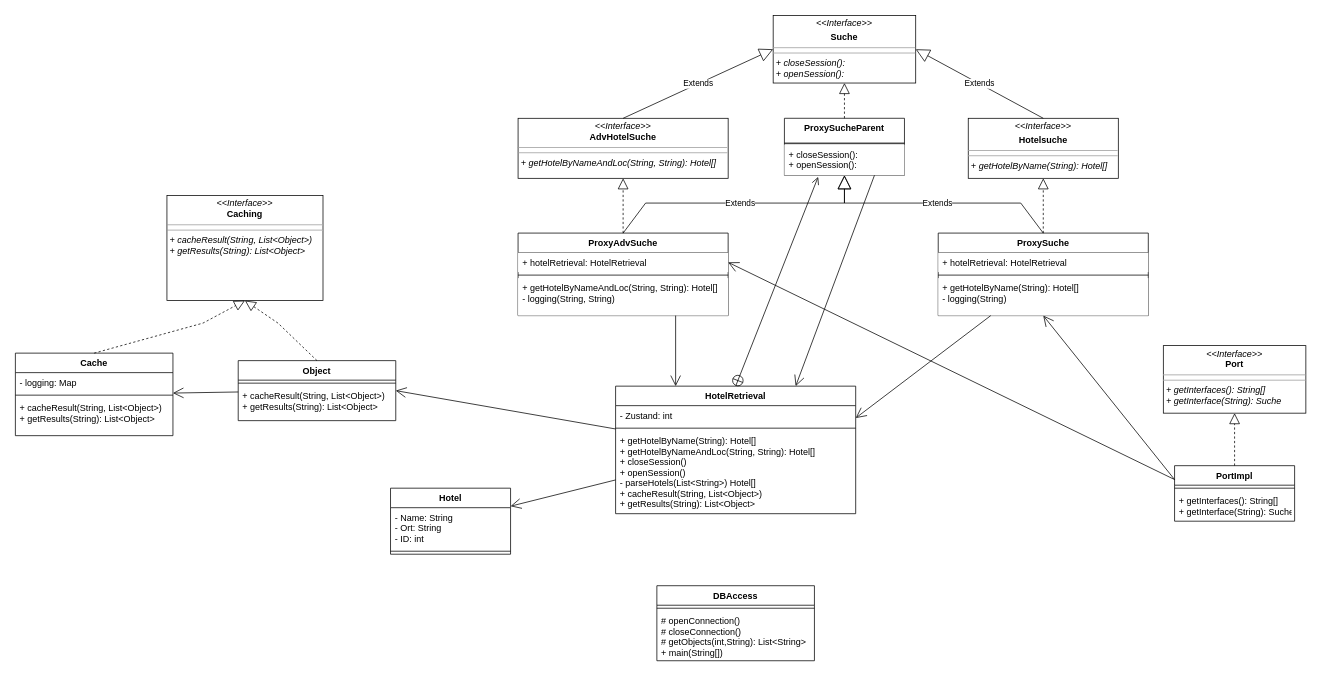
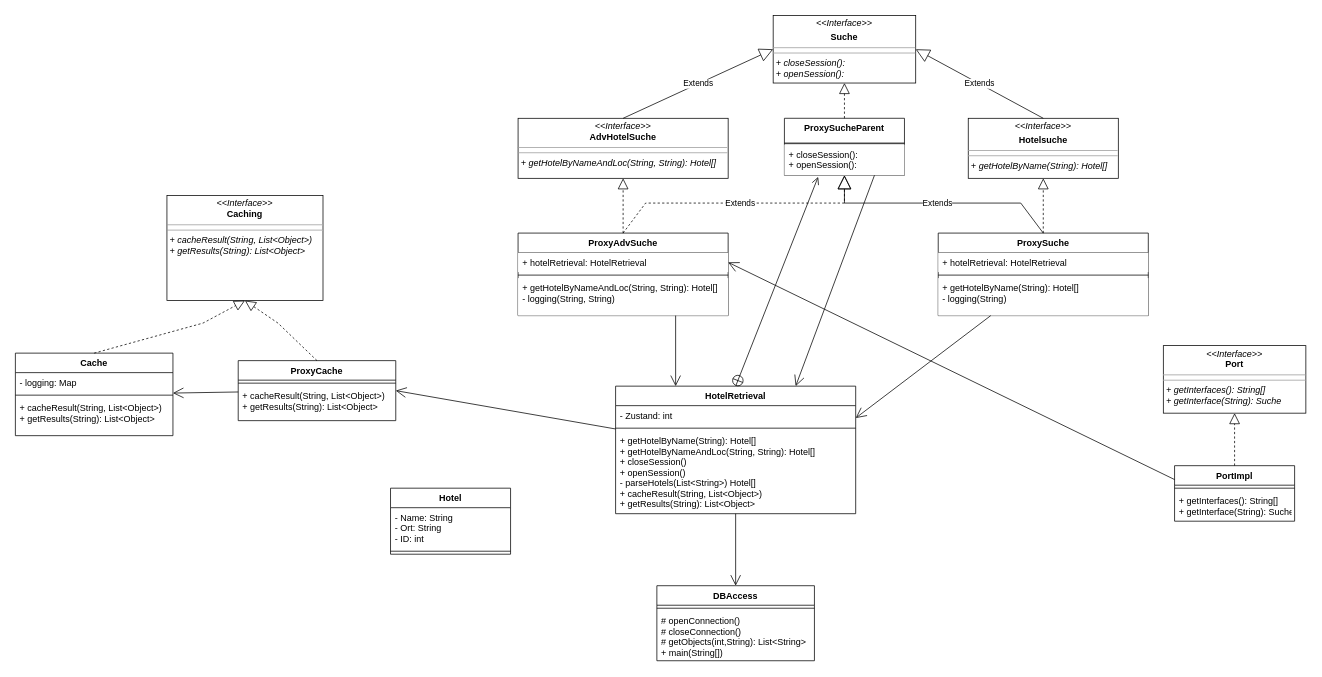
  <mxCell id="0" />
  <mxCell id="1" parent="0" />
  <mxCell id="2" value="&lt;p style=&quot;margin: 0px ; margin-top: 4px ; text-align: center&quot;&gt;&lt;i&gt;&amp;lt;&amp;lt;Interface&amp;gt;&amp;gt;&lt;b&gt;&lt;br&gt;&lt;/b&gt;&lt;/i&gt;&lt;/p&gt;&lt;p style=&quot;margin: 0px ; margin-top: 4px ; text-align: center&quot;&gt;&lt;b&gt;Suche&lt;/b&gt;&lt;i&gt;&lt;br&gt;&lt;/i&gt;&lt;/p&gt;&lt;hr size=&quot;1&quot;&gt;&lt;hr size=&quot;1&quot;&gt;&lt;p style=&quot;margin: 0px ; margin-left: 4px&quot;&gt;&lt;i&gt;+ closeSession(): &lt;br&gt;+ openSession():&lt;br&gt;&lt;/i&gt;&lt;/p&gt;" style="verticalAlign=top;align=left;overflow=fill;fontSize=12;fontFamily=Helvetica;html=1;" parent="1" vertex="1"><mxGeometry x="1030" y="20" width="190" height="90" as="geometry" /></mxCell>
  <mxCell id="3" value="&lt;p style=&quot;margin: 0px ; margin-top: 4px ; text-align: center&quot;&gt;&lt;i&gt;&amp;lt;&amp;lt;Interface&amp;gt;&amp;gt;&lt;br&gt;&lt;/i&gt;&lt;b&gt;AdvHotelSuche&lt;/b&gt;&lt;i&gt;&lt;br&gt;&lt;/i&gt;&lt;/p&gt;&lt;hr size=&quot;1&quot;&gt;&lt;hr size=&quot;1&quot;&gt;&lt;p style=&quot;margin: 0px ; margin-left: 4px&quot;&gt;&lt;i&gt;+ getHotelByNameAndLoc(String, String): Hotel[]&lt;br&gt;&lt;/i&gt;&lt;/p&gt;" style="verticalAlign=top;align=left;overflow=fill;fontSize=12;fontFamily=Helvetica;html=1;" parent="1" vertex="1"><mxGeometry x="690" y="157" width="280" height="80" as="geometry" /></mxCell>
  <mxCell id="4" value="&lt;p style=&quot;margin: 0px ; margin-top: 4px ; text-align: center&quot;&gt;&lt;i&gt;&amp;lt;&amp;lt;Interface&amp;gt;&amp;gt;&lt;/i&gt;&lt;b&gt;&lt;br&gt;&lt;/b&gt;&lt;/p&gt;&lt;p style=&quot;margin: 0px ; margin-top: 4px ; text-align: center&quot;&gt;&lt;b&gt;Hotelsuche&lt;/b&gt;&lt;br&gt;&lt;b&gt;&lt;/b&gt;&lt;/p&gt;&lt;hr size=&quot;1&quot;&gt;&lt;hr size=&quot;1&quot;&gt;&lt;p style=&quot;margin: 0px ; margin-left: 4px&quot;&gt;&lt;i&gt;+ getHotelByName(String): Hotel[]&lt;/i&gt;&lt;br&gt;&lt;/p&gt;" style="verticalAlign=top;align=left;overflow=fill;fontSize=12;fontFamily=Helvetica;html=1;" parent="1" vertex="1"><mxGeometry x="1290" y="157" width="200" height="80" as="geometry" /></mxCell>
  <mxCell id="5" value="ProxySucheParent" style="swimlane;fontStyle=1;align=center;verticalAlign=top;childLayout=stackLayout;horizontal=1;startSize=33;horizontalStack=0;resizeParent=1;resizeParentMax=0;resizeLast=0;collapsible=1;marginBottom=0;fillColor=default;" parent="1" vertex="1"><mxGeometry x="1045" y="157" width="160" height="76" as="geometry" /></mxCell>
  <mxCell id="6" value="" style="line;strokeWidth=1;align=left;verticalAlign=middle;spacingTop=-1;spacingLeft=3;spacingRight=3;rotatable=0;labelPosition=right;points=[];portConstraint=eastwest;" parent="5" vertex="1"><mxGeometry y="33" width="160" height="2" as="geometry" /></mxCell>
  <mxCell id="7" value="+ closeSession(): &#10;+ openSession():" style="text;align=left;verticalAlign=top;spacingLeft=4;spacingRight=4;overflow=hidden;rotatable=0;points=[[0,0.5],[1,0.5]];portConstraint=eastwest;fillColor=default;" parent="5" vertex="1"><mxGeometry y="35" width="160" height="41" as="geometry" /></mxCell>
  <mxCell id="8" value="ProxyAdvSuche" style="swimlane;fontStyle=1;align=center;verticalAlign=top;childLayout=stackLayout;horizontal=1;startSize=26;horizontalStack=0;resizeParent=1;resizeParentMax=0;resizeLast=0;collapsible=1;marginBottom=0;" parent="1" vertex="1"><mxGeometry x="690" y="310" width="280" height="110" as="geometry" /></mxCell>
  <mxCell id="9" value="+ hotelRetrieval: HotelRetrieval" style="text;strokeColor=none;fillColor=default;align=left;verticalAlign=top;spacingLeft=4;spacingRight=4;overflow=hidden;rotatable=0;points=[[0,0.5],[1,0.5]];portConstraint=eastwest;" parent="8" vertex="1"><mxGeometry y="26" width="280" height="26" as="geometry" /></mxCell>
  <mxCell id="10" value="" style="line;strokeWidth=1;fillColor=none;align=left;verticalAlign=middle;spacingTop=-1;spacingLeft=3;spacingRight=3;rotatable=0;labelPosition=right;points=[];portConstraint=eastwest;" parent="8" vertex="1"><mxGeometry y="52" width="280" height="8" as="geometry" /></mxCell>
  <mxCell id="11" value="+ getHotelByNameAndLoc(String, String): Hotel[]&#10;- logging(String, String)&#10;" style="text;strokeColor=none;fillColor=default;align=left;verticalAlign=top;spacingLeft=4;spacingRight=4;overflow=hidden;rotatable=0;points=[[0,0.5],[1,0.5]];portConstraint=eastwest;" parent="8" vertex="1"><mxGeometry y="60" width="280" height="50" as="geometry" /></mxCell>
  <mxCell id="12" value="ProxySuche" style="swimlane;fontStyle=1;align=center;verticalAlign=top;childLayout=stackLayout;horizontal=1;startSize=26;horizontalStack=0;resizeParent=1;resizeParentMax=0;resizeLast=0;collapsible=1;marginBottom=0;" parent="1" vertex="1"><mxGeometry x="1250" y="310" width="280" height="110" as="geometry" /></mxCell>
  <mxCell id="13" value="+ hotelRetrieval: HotelRetrieval" style="text;strokeColor=none;fillColor=default;align=left;verticalAlign=top;spacingLeft=4;spacingRight=4;overflow=hidden;rotatable=0;points=[[0,0.5],[1,0.5]];portConstraint=eastwest;" parent="12" vertex="1"><mxGeometry y="26" width="280" height="26" as="geometry" /></mxCell>
  <mxCell id="14" value="" style="line;strokeWidth=1;fillColor=#FFFFFF;align=left;verticalAlign=middle;spacingTop=-1;spacingLeft=3;spacingRight=3;rotatable=0;labelPosition=right;points=[];portConstraint=eastwest;gradientColor=none;" parent="12" vertex="1"><mxGeometry y="52" width="280" height="8" as="geometry" /></mxCell>
  <mxCell id="15" value="+ getHotelByName(String): Hotel[]&#10;- logging(String)&#10;" style="text;strokeColor=none;fillColor=default;align=left;verticalAlign=top;spacingLeft=4;spacingRight=4;overflow=hidden;rotatable=0;points=[[0,0.5],[1,0.5]];portConstraint=eastwest;" parent="12" vertex="1"><mxGeometry y="60" width="280" height="50" as="geometry" /></mxCell>
- <mxCell id="16" value="Extends" style="endArrow=block;endSize=16;endFill=0;html=1;rounded=0;exitX=0.5;exitY=0;exitDx=0;exitDy=0;entryX=0.5;entryY=1;entryDx=0;entryDy=0;" parent="1" source="8" target="5" edge="1"><mxGeometry width="160" relative="1" as="geometry"><mxPoint x="1060" y="300" as="sourcePoint" /><mxPoint x="1080" y="240" as="targetPoint" /><Array as="points"><mxPoint x="860" y="270" /><mxPoint x="1125" y="270" /></Array></mxGeometry></mxCell>
+ <mxCell id="16" value="Extends" style="endArrow=block;endSize=16;endFill=0;html=1;rounded=0;exitX=0.5;exitY=0;exitDx=0;exitDy=0;entryX=0.5;entryY=1;entryDx=0;entryDy=0;dashed=1;" parent="1" source="8" target="5" edge="1"><mxGeometry width="160" relative="1" as="geometry"><mxPoint x="1060" y="300" as="sourcePoint" /><mxPoint x="1080" y="240" as="targetPoint" /><Array as="points"><mxPoint x="860" y="270" /><mxPoint x="1125" y="270" /></Array></mxGeometry></mxCell>
  <mxCell id="17" value="Extends" style="endArrow=block;endSize=16;endFill=0;html=1;rounded=0;exitX=0.5;exitY=0;exitDx=0;exitDy=0;entryX=0.5;entryY=1;entryDx=0;entryDy=0;" parent="1" source="12" target="5" edge="1"><mxGeometry width="160" relative="1" as="geometry"><mxPoint x="1060" y="300" as="sourcePoint" /><mxPoint x="1190" y="250" as="targetPoint" /><Array as="points"><mxPoint x="1360" y="270" /><mxPoint x="1125" y="270" /></Array></mxGeometry></mxCell>
  <mxCell id="18" value="" style="endArrow=block;dashed=1;endFill=0;endSize=12;html=1;rounded=0;exitX=0.5;exitY=0;exitDx=0;exitDy=0;entryX=0.5;entryY=1;entryDx=0;entryDy=0;" parent="1" source="8" target="3" edge="1"><mxGeometry width="160" relative="1" as="geometry"><mxPoint x="1060" y="300" as="sourcePoint" /><mxPoint x="1220" y="300" as="targetPoint" /></mxGeometry></mxCell>
  <mxCell id="19" value="" style="endArrow=block;dashed=1;endFill=0;endSize=12;html=1;rounded=0;exitX=0.5;exitY=0;exitDx=0;exitDy=0;entryX=0.5;entryY=1;entryDx=0;entryDy=0;" parent="1" source="12" target="4" edge="1"><mxGeometry width="160" relative="1" as="geometry"><mxPoint x="1060" y="300" as="sourcePoint" /><mxPoint x="1220" y="300" as="targetPoint" /></mxGeometry></mxCell>
  <mxCell id="20" value="" style="endArrow=block;dashed=1;endFill=0;endSize=12;html=1;rounded=0;exitX=0.5;exitY=0;exitDx=0;exitDy=0;entryX=0.5;entryY=1;entryDx=0;entryDy=0;" parent="1" source="5" target="2" edge="1"><mxGeometry width="160" relative="1" as="geometry"><mxPoint x="1060" y="300" as="sourcePoint" /><mxPoint x="1220" y="300" as="targetPoint" /></mxGeometry></mxCell>
  <mxCell id="21" value="Extends" style="endArrow=block;endSize=16;endFill=0;html=1;rounded=0;exitX=0.5;exitY=0;exitDx=0;exitDy=0;entryX=0;entryY=0.5;entryDx=0;entryDy=0;" parent="1" source="3" target="2" edge="1"><mxGeometry width="160" relative="1" as="geometry"><mxPoint x="930" y="480" as="sourcePoint" /><mxPoint x="1090" y="480" as="targetPoint" /></mxGeometry></mxCell>
  <mxCell id="22" value="Extends" style="endArrow=block;endSize=16;endFill=0;html=1;rounded=0;exitX=0.5;exitY=0;exitDx=0;exitDy=0;entryX=1;entryY=0.5;entryDx=0;entryDy=0;" parent="1" source="4" target="2" edge="1"><mxGeometry width="160" relative="1" as="geometry"><mxPoint x="1060" y="300" as="sourcePoint" /><mxPoint x="1220" y="300" as="targetPoint" /></mxGeometry></mxCell>
  <mxCell id="23" value="Hotel" style="swimlane;fontStyle=1;align=center;verticalAlign=top;childLayout=stackLayout;horizontal=1;startSize=26;horizontalStack=0;resizeParent=1;resizeParentMax=0;resizeLast=0;collapsible=1;marginBottom=0;" parent="1" vertex="1"><mxGeometry x="520" y="650" width="160" height="88" as="geometry" /></mxCell>
  <mxCell id="24" value="- Name: String&#10;- Ort: String&#10;- ID: int&#10;" style="text;strokeColor=none;fillColor=none;align=left;verticalAlign=top;spacingLeft=4;spacingRight=4;overflow=hidden;rotatable=0;points=[[0,0.5],[1,0.5]];portConstraint=eastwest;" parent="23" vertex="1"><mxGeometry y="26" width="160" height="54" as="geometry" /></mxCell>
  <mxCell id="25" value="" style="line;strokeWidth=1;fillColor=none;align=left;verticalAlign=middle;spacingTop=-1;spacingLeft=3;spacingRight=3;rotatable=0;labelPosition=right;points=[];portConstraint=eastwest;" parent="23" vertex="1"><mxGeometry y="80" width="160" height="8" as="geometry" /></mxCell>
  <mxCell id="26" value="DBAccess" style="swimlane;fontStyle=1;align=center;verticalAlign=top;childLayout=stackLayout;horizontal=1;startSize=26;horizontalStack=0;resizeParent=1;resizeParentMax=0;resizeLast=0;collapsible=1;marginBottom=0;" parent="1" vertex="1"><mxGeometry x="875" y="780" width="210" height="100" as="geometry" /></mxCell>
  <mxCell id="27" value="" style="line;strokeWidth=1;fillColor=none;align=left;verticalAlign=middle;spacingTop=-1;spacingLeft=3;spacingRight=3;rotatable=0;labelPosition=right;points=[];portConstraint=eastwest;" parent="26" vertex="1"><mxGeometry y="26" width="210" height="8" as="geometry" /></mxCell>
  <mxCell id="28" value="# openConnection()&#10;# closeConnection()&#10;# getObjects(int,String): List&lt;String&gt;&#10;+ main(String[])&#10;" style="text;strokeColor=none;fillColor=none;align=left;verticalAlign=top;spacingLeft=4;spacingRight=4;overflow=hidden;rotatable=0;points=[[0,0.5],[1,0.5]];portConstraint=eastwest;" parent="26" vertex="1"><mxGeometry y="34" width="210" height="66" as="geometry" /></mxCell>
  <mxCell id="29" value="&lt;p style=&quot;margin: 0px ; margin-top: 4px ; text-align: center&quot;&gt;&lt;i&gt;&amp;lt;&amp;lt;Interface&amp;gt;&amp;gt;&lt;/i&gt;&lt;br&gt;&lt;b&gt;Port&lt;/b&gt;&lt;br&gt;&lt;/p&gt;&lt;hr size=&quot;1&quot;&gt;&lt;hr size=&quot;1&quot;&gt;&lt;p style=&quot;margin: 0px ; margin-left: 4px&quot;&gt;&lt;i&gt;+ getInterfaces(): String[]&lt;br&gt;+ getInterface(String): Suche&lt;br&gt;&lt;/i&gt;&lt;/p&gt;" style="verticalAlign=top;align=left;overflow=fill;fontSize=12;fontFamily=Helvetica;html=1;" parent="1" vertex="1"><mxGeometry x="1550" y="460" width="190" height="90" as="geometry" /></mxCell>
  <mxCell id="30" value="PortImpl" style="swimlane;fontStyle=1;align=center;verticalAlign=top;childLayout=stackLayout;horizontal=1;startSize=26;horizontalStack=0;resizeParent=1;resizeParentMax=0;resizeLast=0;collapsible=1;marginBottom=0;" parent="1" vertex="1"><mxGeometry x="1565" y="620" width="160" height="74" as="geometry" /></mxCell>
  <mxCell id="31" value="" style="line;strokeWidth=1;fillColor=none;align=left;verticalAlign=middle;spacingTop=-1;spacingLeft=3;spacingRight=3;rotatable=0;labelPosition=right;points=[];portConstraint=eastwest;" parent="30" vertex="1"><mxGeometry y="26" width="160" height="8" as="geometry" /></mxCell>
  <mxCell id="32" value="+ getInterfaces(): String[]&#10;+ getInterface(String): Suche" style="text;strokeColor=none;fillColor=none;align=left;verticalAlign=top;spacingLeft=4;spacingRight=4;overflow=hidden;rotatable=0;points=[[0,0.5],[1,0.5]];portConstraint=eastwest;" parent="30" vertex="1"><mxGeometry y="34" width="160" height="40" as="geometry" /></mxCell>
  <mxCell id="33" value="" style="endArrow=block;dashed=1;endFill=0;endSize=12;html=1;rounded=0;exitX=0.5;exitY=0;exitDx=0;exitDy=0;entryX=0.5;entryY=1;entryDx=0;entryDy=0;" parent="1" source="30" target="29" edge="1"><mxGeometry width="160" relative="1" as="geometry"><mxPoint x="1110" y="420" as="sourcePoint" /><mxPoint x="1270" y="420" as="targetPoint" /></mxGeometry></mxCell>
  <mxCell id="34" value="&lt;p style=&quot;margin: 0px ; margin-top: 4px ; text-align: center&quot;&gt;&lt;i&gt;&amp;lt;&amp;lt;Interface&amp;gt;&amp;gt;&lt;/i&gt;&lt;br&gt;&lt;b&gt;Caching&lt;/b&gt;&lt;br&gt;&lt;/p&gt;&lt;hr size=&quot;1&quot;&gt;&lt;hr size=&quot;1&quot;&gt;&lt;p style=&quot;margin: 0px ; margin-left: 4px&quot;&gt;&lt;i&gt;+ cacheResult(String, List&amp;lt;Object&amp;gt;)&lt;/i&gt;&lt;/p&gt;&lt;p style=&quot;margin: 0px ; margin-left: 4px&quot;&gt;&lt;i&gt;+ getResults(String): List&amp;lt;Object&amp;gt;&lt;/i&gt;&lt;br&gt;&lt;/p&gt;" style="verticalAlign=top;align=left;overflow=fill;fontSize=12;fontFamily=Helvetica;html=1;" parent="1" vertex="1"><mxGeometry x="222" y="260" width="208" height="140" as="geometry" /></mxCell>
  <mxCell id="35" value="Cache" style="swimlane;fontStyle=1;align=center;verticalAlign=top;childLayout=stackLayout;horizontal=1;startSize=26;horizontalStack=0;resizeParent=1;resizeParentMax=0;resizeLast=0;collapsible=1;marginBottom=0;" parent="1" vertex="1"><mxGeometry x="20" y="470" width="210" height="110" as="geometry" /></mxCell>
  <mxCell id="36" value="- logging: Map" style="text;strokeColor=none;fillColor=none;align=left;verticalAlign=top;spacingLeft=4;spacingRight=4;overflow=hidden;rotatable=0;points=[[0,0.5],[1,0.5]];portConstraint=eastwest;" parent="35" vertex="1"><mxGeometry y="26" width="210" height="26" as="geometry" /></mxCell>
  <mxCell id="37" value="" style="line;strokeWidth=1;fillColor=none;align=left;verticalAlign=middle;spacingTop=-1;spacingLeft=3;spacingRight=3;rotatable=0;labelPosition=right;points=[];portConstraint=eastwest;" parent="35" vertex="1"><mxGeometry y="52" width="210" height="8" as="geometry" /></mxCell>
  <mxCell id="38" value="+ cacheResult(String, List&lt;Object&gt;)&#10;+ getResults(String): List&lt;Object&gt;" style="text;strokeColor=none;fillColor=none;align=left;verticalAlign=top;spacingLeft=4;spacingRight=4;overflow=hidden;rotatable=0;points=[[0,0.5],[1,0.5]];portConstraint=eastwest;" parent="35" vertex="1"><mxGeometry y="60" width="210" height="50" as="geometry" /></mxCell>
- <mxCell id="39" value="Object" style="swimlane;fontStyle=1;align=center;verticalAlign=top;childLayout=stackLayout;horizontal=1;startSize=26;horizontalStack=0;resizeParent=1;resizeParentMax=0;resizeLast=0;collapsible=1;marginBottom=0;" parent="1" vertex="1"><mxGeometry x="317" y="480" width="210" height="80" as="geometry" /></mxCell>
+ <mxCell id="39" value="ProxyCache" style="swimlane;fontStyle=1;align=center;verticalAlign=top;childLayout=stackLayout;horizontal=1;startSize=26;horizontalStack=0;resizeParent=1;resizeParentMax=0;resizeLast=0;collapsible=1;marginBottom=0;" parent="1" vertex="1"><mxGeometry x="317" y="480" width="210" height="80" as="geometry" /></mxCell>
  <mxCell id="40" value="" style="line;strokeWidth=1;fillColor=none;align=left;verticalAlign=middle;spacingTop=-1;spacingLeft=3;spacingRight=3;rotatable=0;labelPosition=right;points=[];portConstraint=eastwest;" parent="39" vertex="1"><mxGeometry y="26" width="210" height="8" as="geometry" /></mxCell>
  <mxCell id="41" value="+ cacheResult(String, List&lt;Object&gt;)&#10;+ getResults(String): List&lt;Object&gt;" style="text;strokeColor=none;fillColor=none;align=left;verticalAlign=top;spacingLeft=4;spacingRight=4;overflow=hidden;rotatable=0;points=[[0,0.5],[1,0.5]];portConstraint=eastwest;" parent="39" vertex="1"><mxGeometry y="34" width="210" height="46" as="geometry" /></mxCell>
  <mxCell id="42" value="" style="endArrow=block;dashed=1;endFill=0;endSize=12;html=1;rounded=0;exitX=0.5;exitY=0;exitDx=0;exitDy=0;entryX=0.5;entryY=1;entryDx=0;entryDy=0;" parent="1" source="35" target="34" edge="1"><mxGeometry width="160" relative="1" as="geometry"><mxPoint x="340" y="420" as="sourcePoint" /><mxPoint x="500" y="420" as="targetPoint" /><Array as="points"><mxPoint x="270" y="430" /></Array></mxGeometry></mxCell>
  <mxCell id="43" value="" style="endArrow=block;dashed=1;endFill=0;endSize=12;html=1;rounded=0;exitX=0.5;exitY=0;exitDx=0;exitDy=0;entryX=0.5;entryY=1;entryDx=0;entryDy=0;" parent="1" source="39" target="34" edge="1"><mxGeometry width="160" relative="1" as="geometry"><mxPoint x="340" y="420" as="sourcePoint" /><mxPoint x="500" y="420" as="targetPoint" /><Array as="points"><mxPoint x="370" y="430" /></Array></mxGeometry></mxCell>
  <mxCell id="44" value="HotelRetrieval" style="swimlane;fontStyle=1;align=center;verticalAlign=top;childLayout=stackLayout;horizontal=1;startSize=26;horizontalStack=0;resizeParent=1;resizeParentMax=0;resizeLast=0;collapsible=1;marginBottom=0;" parent="1" vertex="1"><mxGeometry x="820" y="514" width="320" height="170" as="geometry"><mxRectangle x="90" y="604" width="108" height="26" as="alternateBounds" /></mxGeometry></mxCell>
  <mxCell id="45" value="- Zustand: int" style="text;strokeColor=none;fillColor=none;align=left;verticalAlign=top;spacingLeft=4;spacingRight=4;overflow=hidden;rotatable=0;points=[[0,0.5],[1,0.5]];portConstraint=eastwest;" parent="44" vertex="1"><mxGeometry y="26" width="320" height="26" as="geometry" /></mxCell>
  <mxCell id="46" value="" style="line;strokeWidth=1;fillColor=none;align=left;verticalAlign=middle;spacingTop=-1;spacingLeft=3;spacingRight=3;rotatable=0;labelPosition=right;points=[];portConstraint=eastwest;" parent="44" vertex="1"><mxGeometry y="52" width="320" height="8" as="geometry" /></mxCell>
  <mxCell id="47" value="+ getHotelByName(String): Hotel[]&#10;+ getHotelByNameAndLoc(String, String): Hotel[]&#10;+ closeSession()&#10;+ openSession()&#10;- parseHotels(List&lt;String&gt;) Hotel[]&#10;+ cacheResult(String, List&lt;Object&gt;)&#10;+ getResults(String): List&lt;Object&gt;" style="text;strokeColor=none;fillColor=none;align=left;verticalAlign=top;spacingLeft=4;spacingRight=4;overflow=hidden;rotatable=0;points=[[0,0.5],[1,0.5]];portConstraint=eastwest;" parent="44" vertex="1"><mxGeometry y="60" width="320" height="110" as="geometry" /></mxCell>
  <mxCell id="48" value="" style="endArrow=open;startArrow=circlePlus;endFill=0;startFill=0;endSize=8;html=1;rounded=0;exitX=0.5;exitY=0;exitDx=0;exitDy=0;entryX=0.281;entryY=1.05;entryDx=0;entryDy=0;entryPerimeter=0;" parent="1" source="44" target="7" edge="1"><mxGeometry width="160" relative="1" as="geometry"><mxPoint x="910" y="360" as="sourcePoint" /><mxPoint x="1070" y="360" as="targetPoint" /></mxGeometry></mxCell>
  <mxCell id="49" value="" style="endArrow=open;endFill=1;endSize=12;html=1;rounded=0;exitX=0.75;exitY=1;exitDx=0;exitDy=0;entryX=0.75;entryY=0;entryDx=0;entryDy=0;" parent="1" source="5" target="44" edge="1"><mxGeometry width="160" relative="1" as="geometry"><mxPoint x="1010" y="420" as="sourcePoint" /><mxPoint x="1170" y="420" as="targetPoint" /></mxGeometry></mxCell>
  <mxCell id="50" value="" style="endArrow=open;endFill=1;endSize=12;html=1;rounded=0;exitX=0.75;exitY=1;exitDx=0;exitDy=0;entryX=0.25;entryY=0;entryDx=0;entryDy=0;" parent="1" source="8" target="44" edge="1"><mxGeometry width="160" relative="1" as="geometry"><mxPoint x="1010" y="420" as="sourcePoint" /><mxPoint x="1170" y="420" as="targetPoint" /></mxGeometry></mxCell>
  <mxCell id="51" value="" style="endArrow=open;endFill=1;endSize=12;html=1;rounded=0;entryX=1;entryY=0.25;entryDx=0;entryDy=0;exitX=0.25;exitY=1;exitDx=0;exitDy=0;" parent="1" source="12" target="44" edge="1"><mxGeometry width="160" relative="1" as="geometry"><mxPoint x="1360" y="440" as="sourcePoint" /><mxPoint x="1170" y="420" as="targetPoint" /></mxGeometry></mxCell>
- <mxCell id="53" value="" style="endArrow=open;endFill=1;endSize=12;html=1;rounded=0;exitX=0;exitY=0.25;exitDx=0;exitDy=0;entryX=0.5;entryY=1;entryDx=0;entryDy=0;" parent="1" source="30" target="12" edge="1"><mxGeometry width="160" relative="1" as="geometry"><mxPoint x="1100" y="540" as="sourcePoint" /><mxPoint x="1260" y="540" as="targetPoint" /></mxGeometry></mxCell>
+ <mxCell id="52" value="" style="endArrow=open;endFill=1;endSize=12;html=1;rounded=0;exitX=0.5;exitY=1;exitDx=0;exitDy=0;entryX=0.5;entryY=0;entryDx=0;entryDy=0;" parent="1" source="44" target="26" edge="1"><mxGeometry width="160" relative="1" as="geometry"><mxPoint x="790" y="600" as="sourcePoint" /><mxPoint x="950" y="600" as="targetPoint" /></mxGeometry></mxCell>
  <mxCell id="54" value="" style="endArrow=open;endFill=1;endSize=12;html=1;rounded=0;exitX=0;exitY=0.25;exitDx=0;exitDy=0;entryX=1;entryY=0.5;entryDx=0;entryDy=0;" parent="1" source="30" target="9" edge="1"><mxGeometry width="160" relative="1" as="geometry"><mxPoint x="1100" y="540" as="sourcePoint" /><mxPoint x="1260" y="540" as="targetPoint" /></mxGeometry></mxCell>
  <mxCell id="55" value="" style="endArrow=open;endFill=1;endSize=12;html=1;rounded=0;entryX=1;entryY=0.5;entryDx=0;entryDy=0;" parent="1" source="44" target="39" edge="1"><mxGeometry width="160" relative="1" as="geometry"><mxPoint x="620" y="540" as="sourcePoint" /><mxPoint x="780" y="540" as="targetPoint" /></mxGeometry></mxCell>
  <mxCell id="56" value="" style="endArrow=open;endFill=1;endSize=12;html=1;rounded=0;" parent="1" source="39" target="35" edge="1"><mxGeometry width="160" relative="1" as="geometry"><mxPoint x="620" y="540" as="sourcePoint" /><mxPoint x="780" y="540" as="targetPoint" /></mxGeometry></mxCell>
- <mxCell id="57" value="" style="endArrow=open;endFill=1;endSize=12;html=1;rounded=0;" parent="1" source="44" target="23" edge="1"><mxGeometry width="160" relative="1" as="geometry"><mxPoint x="1000" y="570" as="sourcePoint" /><mxPoint x="1160" y="570" as="targetPoint" /></mxGeometry></mxCell>
